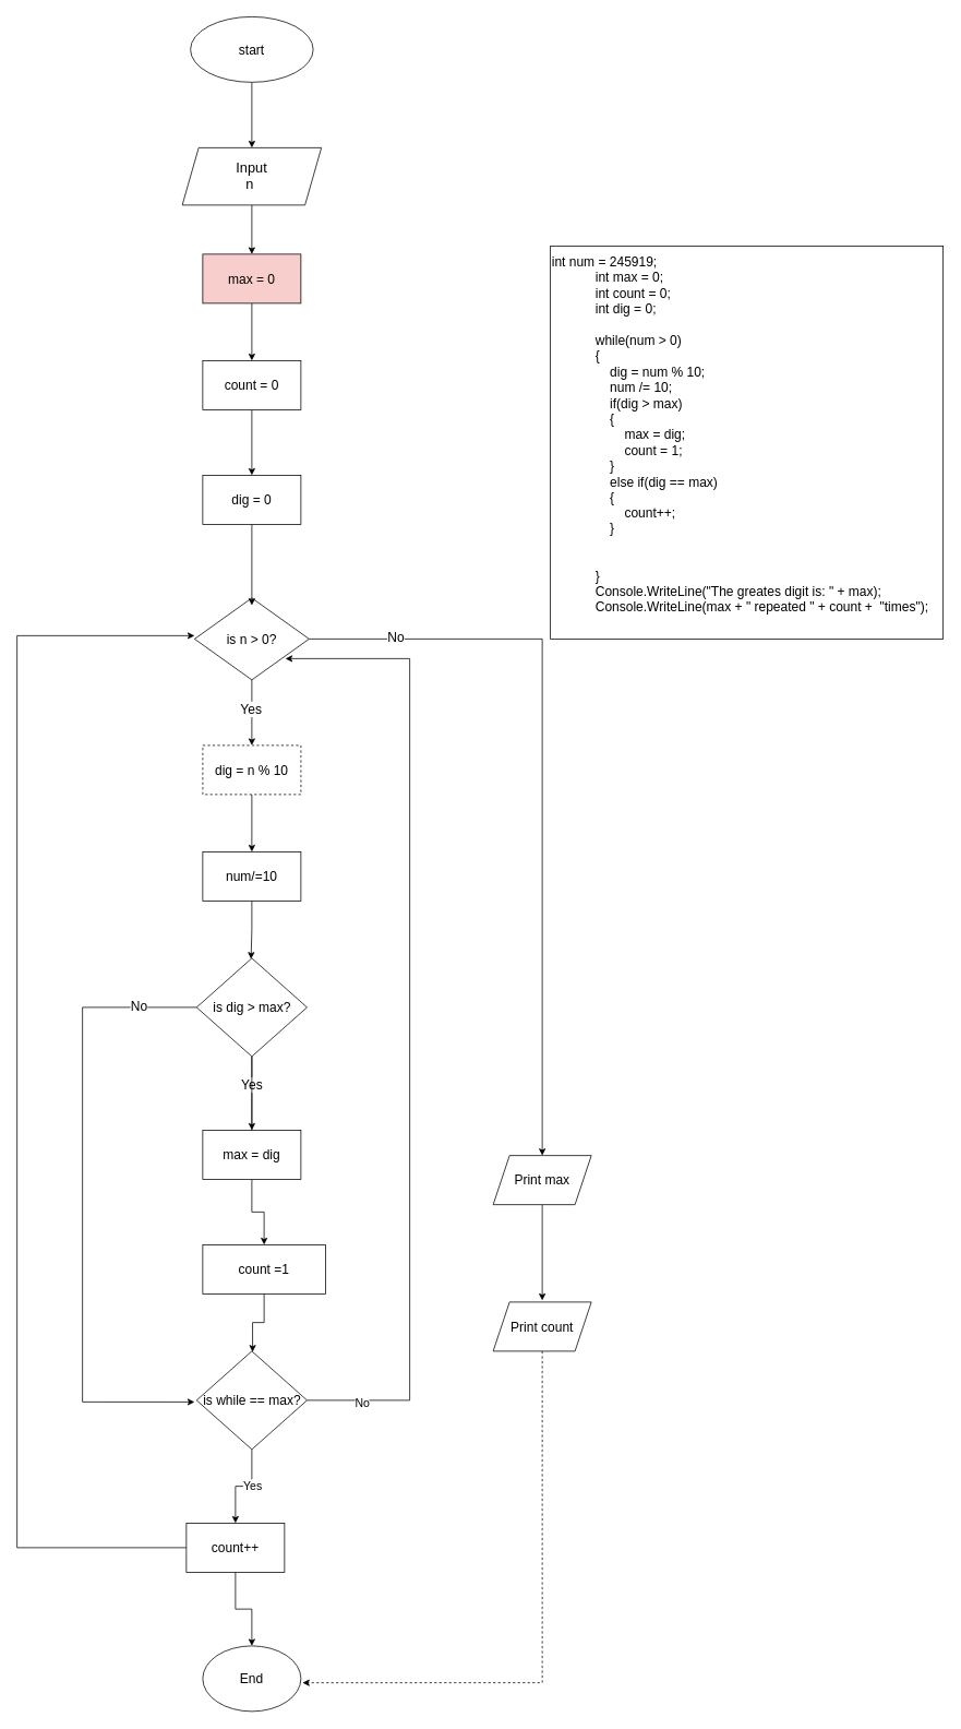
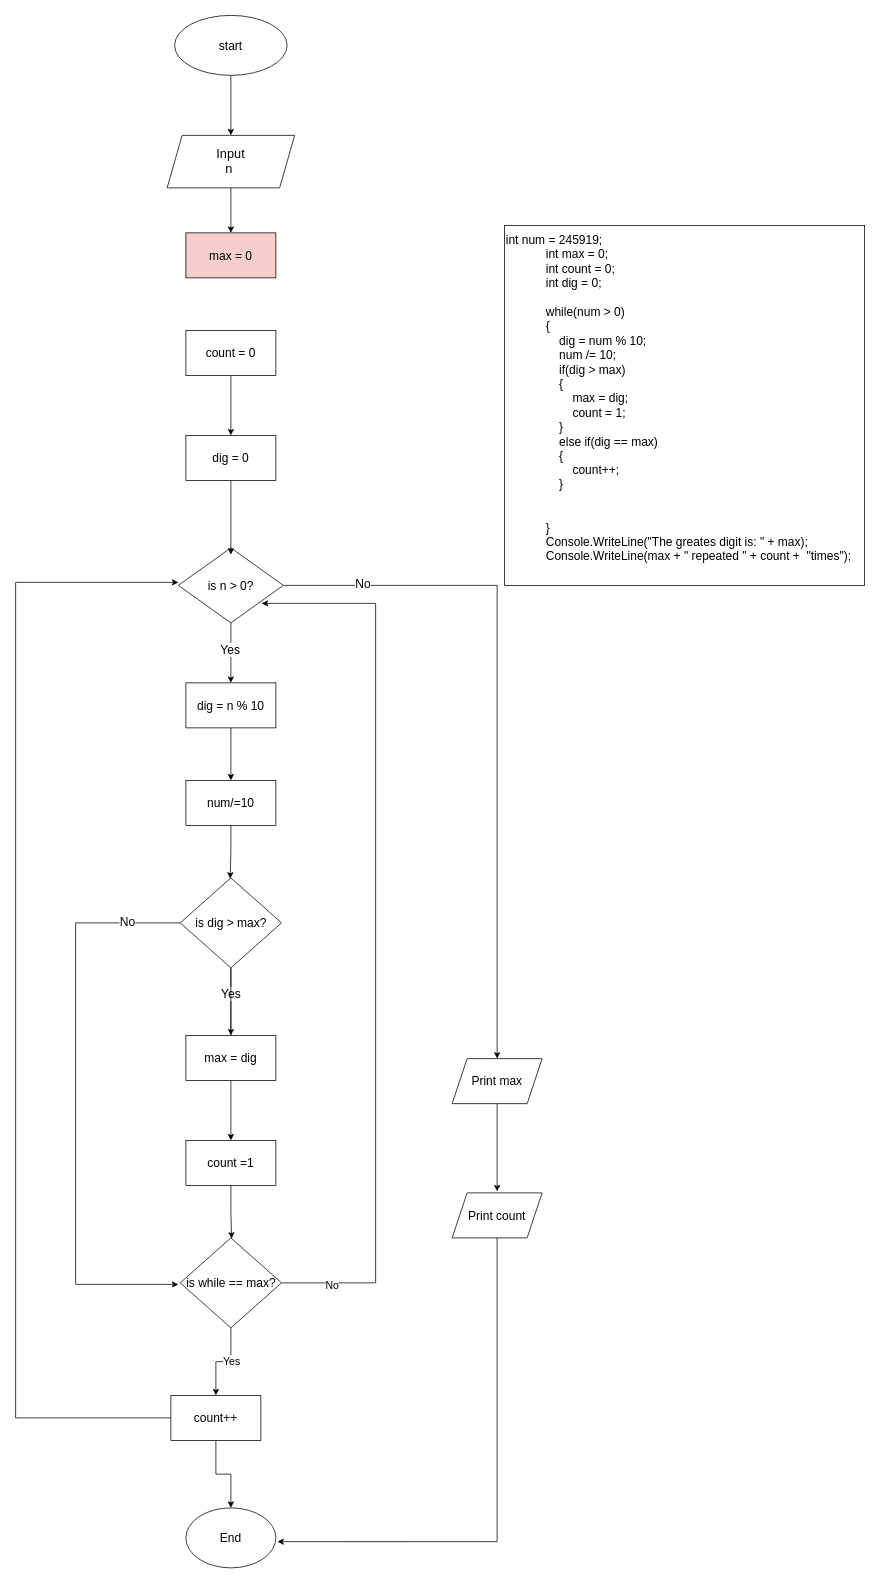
  <mxCell id="0" />
  <mxCell id="1" parent="0" />
  <mxCell id="2" style="edgeStyle=orthogonalEdgeStyle;rounded=0;orthogonalLoop=1;jettySize=auto;html=1;entryX=0.5;entryY=0;entryDx=0;entryDy=0;fontSize=17;" parent="1" source="3" target="5" edge="1"><mxGeometry relative="1" as="geometry" /></mxCell>
  <mxCell id="3" value="&lt;font style=&quot;font-size: 16px;&quot;&gt;start&lt;/font&gt;" style="ellipse;whiteSpace=wrap;html=1;" parent="1" vertex="1"><mxGeometry x="232" y="20" width="150" height="80" as="geometry" /></mxCell>
  <mxCell id="4" style="edgeStyle=orthogonalEdgeStyle;rounded=0;orthogonalLoop=1;jettySize=auto;html=1;entryX=0.5;entryY=0;entryDx=0;entryDy=0;fontSize=16;" parent="1" source="5" target="7" edge="1"><mxGeometry relative="1" as="geometry" /></mxCell>
  <mxCell id="5" value="&lt;font style=&quot;font-size: 17px;&quot;&gt;Input&lt;br&gt;n&amp;nbsp;&lt;/font&gt;" style="shape=parallelogram;perimeter=parallelogramPerimeter;whiteSpace=wrap;html=1;fixedSize=1;" parent="1" vertex="1"><mxGeometry x="222" y="180" width="170" height="70" as="geometry" /></mxCell>
- <mxCell id="6" style="edgeStyle=orthogonalEdgeStyle;rounded=0;orthogonalLoop=1;jettySize=auto;html=1;entryX=0.5;entryY=0;entryDx=0;entryDy=0;entryPerimeter=0;fontSize=14;" edge="1" parent="1" source="7" target="28"><mxGeometry relative="1" as="geometry" /></mxCell>
  <mxCell id="7" value="max = 0" style="rounded=0;whiteSpace=wrap;html=1;fontSize=16;fillColor=#f8cecc;" parent="1" vertex="1"><mxGeometry x="247" y="310" width="120" height="60" as="geometry" /></mxCell>
  <mxCell id="8" style="edgeStyle=orthogonalEdgeStyle;rounded=0;orthogonalLoop=1;jettySize=auto;html=1;entryX=0.5;entryY=0;entryDx=0;entryDy=0;fontSize=16;" parent="1" source="12" target="14" edge="1"><mxGeometry relative="1" as="geometry" /></mxCell>
  <mxCell id="9" value="Yes" style="edgeLabel;html=1;align=center;verticalAlign=middle;resizable=0;points=[];fontSize=16;" parent="8" vertex="1" connectable="0"><mxGeometry x="-0.133" y="-2" relative="1" as="geometry"><mxPoint as="offset" /></mxGeometry></mxCell>
  <mxCell id="10" style="edgeStyle=orthogonalEdgeStyle;rounded=0;orthogonalLoop=1;jettySize=auto;html=1;entryX=0.5;entryY=0;entryDx=0;entryDy=0;fontSize=16;" parent="1" source="12" target="21" edge="1"><mxGeometry relative="1" as="geometry" /></mxCell>
  <mxCell id="11" value="No" style="edgeLabel;html=1;align=center;verticalAlign=middle;resizable=0;points=[];fontSize=16;" parent="10" vertex="1" connectable="0"><mxGeometry x="-0.77" y="3" relative="1" as="geometry"><mxPoint as="offset" /></mxGeometry></mxCell>
  <mxCell id="12" value="is n &amp;gt; 0?" style="rhombus;whiteSpace=wrap;html=1;fontSize=16;" parent="1" vertex="1"><mxGeometry x="237" y="730" width="140" height="100" as="geometry" /></mxCell>
  <mxCell id="13" style="edgeStyle=orthogonalEdgeStyle;rounded=0;orthogonalLoop=1;jettySize=auto;html=1;entryX=0.5;entryY=0;entryDx=0;entryDy=0;entryPerimeter=0;fontSize=14;" edge="1" parent="1" source="14" target="31"><mxGeometry relative="1" as="geometry" /></mxCell>
- <mxCell id="14" value="dig = n % 10" style="rounded=0;whiteSpace=wrap;html=1;fontSize=16;dashed=1;" parent="1" vertex="1"><mxGeometry x="247" y="910" width="120" height="60" as="geometry" /></mxCell>
+ <mxCell id="14" value="dig = n % 10" style="rounded=0;whiteSpace=wrap;html=1;fontSize=16;" parent="1" vertex="1"><mxGeometry x="247" y="910" width="120" height="60" as="geometry" /></mxCell>
  <mxCell id="15" style="edgeStyle=orthogonalEdgeStyle;rounded=0;orthogonalLoop=1;jettySize=auto;html=1;entryX=0.5;entryY=0;entryDx=0;entryDy=0;entryPerimeter=0;fontSize=14;" edge="1" parent="1" source="16" target="33"><mxGeometry relative="1" as="geometry" /></mxCell>
  <mxCell id="16" value="max = dig" style="whiteSpace=wrap;html=1;fontSize=16;rounded=0;" parent="1" vertex="1"><mxGeometry x="247" y="1380" width="120" height="60" as="geometry" /></mxCell>
  <mxCell id="17" style="edgeStyle=orthogonalEdgeStyle;rounded=0;orthogonalLoop=1;jettySize=auto;html=1;entryX=0.5;entryY=0;entryDx=0;entryDy=0;fontSize=16;" parent="1" source="24" target="16" edge="1"><mxGeometry relative="1" as="geometry" /></mxCell>
  <mxCell id="18" value="Yes" style="edgeLabel;html=1;align=center;verticalAlign=middle;resizable=0;points=[];fontSize=16;" parent="17" vertex="1" connectable="0"><mxGeometry x="-0.25" y="-1" relative="1" as="geometry"><mxPoint as="offset" /></mxGeometry></mxCell>
  <mxCell id="19" value="End" style="ellipse;whiteSpace=wrap;html=1;fontSize=16;" parent="1" vertex="1"><mxGeometry x="247" y="2010" width="120" height="80" as="geometry" /></mxCell>
  <mxCell id="20" style="edgeStyle=orthogonalEdgeStyle;rounded=0;orthogonalLoop=1;jettySize=auto;html=1;entryX=0.5;entryY=-0.033;entryDx=0;entryDy=0;entryPerimeter=0;fontSize=14;" edge="1" parent="1" source="21" target="44"><mxGeometry relative="1" as="geometry" /></mxCell>
  <mxCell id="21" value="Print max" style="shape=parallelogram;perimeter=parallelogramPerimeter;whiteSpace=wrap;html=1;fixedSize=1;fontSize=16;" parent="1" vertex="1"><mxGeometry x="602" y="1411" width="120" height="60" as="geometry" /></mxCell>
  <mxCell id="22" style="edgeStyle=orthogonalEdgeStyle;rounded=0;orthogonalLoop=1;jettySize=auto;html=1;entryX=-0.019;entryY=0.517;entryDx=0;entryDy=0;entryPerimeter=0;fontSize=16;" edge="1" parent="1" source="24" target="39"><mxGeometry relative="1" as="geometry"><Array as="points"><mxPoint x="100" y="1230" /><mxPoint x="100" y="1712" /></Array></mxGeometry></mxCell>
  <mxCell id="23" value="No" style="edgeLabel;html=1;align=center;verticalAlign=middle;resizable=0;points=[];fontSize=16;" vertex="1" connectable="0" parent="22"><mxGeometry x="-0.809" y="-3" relative="1" as="geometry"><mxPoint x="1" as="offset" /></mxGeometry></mxCell>
  <mxCell id="24" value="is dig &amp;gt; max?" style="rhombus;whiteSpace=wrap;html=1;fontSize=16;" parent="1" vertex="1"><mxGeometry x="239.5" y="1170" width="135" height="120" as="geometry" /></mxCell>
  <mxCell id="25" value="" style="edgeStyle=orthogonalEdgeStyle;rounded=0;orthogonalLoop=1;jettySize=auto;html=1;fontSize=16;endArrow=none;" parent="1" source="16" target="24" edge="1"><mxGeometry relative="1" as="geometry"><mxPoint x="307" y="1454" as="sourcePoint" /><mxPoint x="342" y="1004" as="targetPoint" /></mxGeometry></mxCell>
  <mxCell id="26" value="&lt;div style=&quot;font-size: 16px;&quot;&gt;&lt;font style=&quot;font-size: 16px;&quot;&gt;int num = 245919;&lt;/font&gt;&lt;/div&gt;&lt;div style=&quot;font-size: 16px;&quot;&gt;&lt;font style=&quot;font-size: 16px;&quot;&gt;&amp;nbsp; &amp;nbsp; &amp;nbsp; &amp;nbsp; &amp;nbsp; &amp;nbsp; int max = 0;&lt;/font&gt;&lt;/div&gt;&lt;div style=&quot;font-size: 16px;&quot;&gt;&lt;font style=&quot;font-size: 16px;&quot;&gt;&amp;nbsp; &amp;nbsp; &amp;nbsp; &amp;nbsp; &amp;nbsp; &amp;nbsp; int count = 0;&lt;/font&gt;&lt;/div&gt;&lt;div style=&quot;font-size: 16px;&quot;&gt;&lt;font style=&quot;font-size: 16px;&quot;&gt;&amp;nbsp; &amp;nbsp; &amp;nbsp; &amp;nbsp; &amp;nbsp; &amp;nbsp; int dig = 0;&lt;/font&gt;&lt;/div&gt;&lt;div style=&quot;font-size: 16px;&quot;&gt;&lt;font style=&quot;font-size: 16px;&quot;&gt;&lt;br&gt;&lt;/font&gt;&lt;/div&gt;&lt;div style=&quot;font-size: 16px;&quot;&gt;&lt;font style=&quot;font-size: 16px;&quot;&gt;&amp;nbsp; &amp;nbsp; &amp;nbsp; &amp;nbsp; &amp;nbsp; &amp;nbsp; while(num &amp;gt; 0)&lt;/font&gt;&lt;/div&gt;&lt;div style=&quot;font-size: 16px;&quot;&gt;&lt;font style=&quot;font-size: 16px;&quot;&gt;&amp;nbsp; &amp;nbsp; &amp;nbsp; &amp;nbsp; &amp;nbsp; &amp;nbsp; {&lt;/font&gt;&lt;/div&gt;&lt;div style=&quot;font-size: 16px;&quot;&gt;&lt;font style=&quot;font-size: 16px;&quot;&gt;&amp;nbsp; &amp;nbsp; &amp;nbsp; &amp;nbsp; &amp;nbsp; &amp;nbsp; &amp;nbsp; &amp;nbsp; dig = num % 10;&lt;/font&gt;&lt;/div&gt;&lt;div style=&quot;font-size: 16px;&quot;&gt;&lt;font style=&quot;font-size: 16px;&quot;&gt;&amp;nbsp; &amp;nbsp; &amp;nbsp; &amp;nbsp; &amp;nbsp; &amp;nbsp; &amp;nbsp; &amp;nbsp; num /= 10;&lt;/font&gt;&lt;/div&gt;&lt;div style=&quot;font-size: 16px;&quot;&gt;&lt;font style=&quot;font-size: 16px;&quot;&gt;&amp;nbsp; &amp;nbsp; &amp;nbsp; &amp;nbsp; &amp;nbsp; &amp;nbsp; &amp;nbsp; &amp;nbsp; if(dig &amp;gt; max)&lt;/font&gt;&lt;/div&gt;&lt;div style=&quot;font-size: 16px;&quot;&gt;&lt;font style=&quot;font-size: 16px;&quot;&gt;&amp;nbsp; &amp;nbsp; &amp;nbsp; &amp;nbsp; &amp;nbsp; &amp;nbsp; &amp;nbsp; &amp;nbsp; {&lt;/font&gt;&lt;/div&gt;&lt;div style=&quot;font-size: 16px;&quot;&gt;&lt;font style=&quot;font-size: 16px;&quot;&gt;&amp;nbsp; &amp;nbsp; &amp;nbsp; &amp;nbsp; &amp;nbsp; &amp;nbsp; &amp;nbsp; &amp;nbsp; &amp;nbsp; &amp;nbsp; max = dig;&lt;/font&gt;&lt;/div&gt;&lt;div style=&quot;font-size: 16px;&quot;&gt;&lt;font style=&quot;font-size: 16px;&quot;&gt;&amp;nbsp; &amp;nbsp; &amp;nbsp; &amp;nbsp; &amp;nbsp; &amp;nbsp; &amp;nbsp; &amp;nbsp; &amp;nbsp; &amp;nbsp; count = 1;&lt;/font&gt;&lt;/div&gt;&lt;div style=&quot;font-size: 16px;&quot;&gt;&lt;font style=&quot;font-size: 16px;&quot;&gt;&amp;nbsp; &amp;nbsp; &amp;nbsp; &amp;nbsp; &amp;nbsp; &amp;nbsp; &amp;nbsp; &amp;nbsp; }&lt;/font&gt;&lt;/div&gt;&lt;div style=&quot;font-size: 16px;&quot;&gt;&lt;font style=&quot;font-size: 16px;&quot;&gt;&amp;nbsp; &amp;nbsp; &amp;nbsp; &amp;nbsp; &amp;nbsp; &amp;nbsp; &amp;nbsp; &amp;nbsp; else if(dig == max)&lt;/font&gt;&lt;/div&gt;&lt;div style=&quot;font-size: 16px;&quot;&gt;&lt;font style=&quot;font-size: 16px;&quot;&gt;&amp;nbsp; &amp;nbsp; &amp;nbsp; &amp;nbsp; &amp;nbsp; &amp;nbsp; &amp;nbsp; &amp;nbsp; {&lt;/font&gt;&lt;/div&gt;&lt;div style=&quot;font-size: 16px;&quot;&gt;&lt;font style=&quot;font-size: 16px;&quot;&gt;&amp;nbsp; &amp;nbsp; &amp;nbsp; &amp;nbsp; &amp;nbsp; &amp;nbsp; &amp;nbsp; &amp;nbsp; &amp;nbsp; &amp;nbsp; count++;&lt;/font&gt;&lt;/div&gt;&lt;div style=&quot;font-size: 16px;&quot;&gt;&lt;font style=&quot;font-size: 16px;&quot;&gt;&amp;nbsp; &amp;nbsp; &amp;nbsp; &amp;nbsp; &amp;nbsp; &amp;nbsp; &amp;nbsp; &amp;nbsp; }&lt;/font&gt;&lt;/div&gt;&lt;div style=&quot;font-size: 16px;&quot;&gt;&lt;font style=&quot;font-size: 16px;&quot;&gt;&lt;br&gt;&lt;/font&gt;&lt;/div&gt;&lt;div style=&quot;font-size: 16px;&quot;&gt;&lt;font style=&quot;font-size: 16px;&quot;&gt;&amp;nbsp; &amp;nbsp; &amp;nbsp; &amp;nbsp; &amp;nbsp; &amp;nbsp;&amp;nbsp;&lt;/font&gt;&lt;/div&gt;&lt;div style=&quot;font-size: 16px;&quot;&gt;&lt;font style=&quot;font-size: 16px;&quot;&gt;&amp;nbsp; &amp;nbsp; &amp;nbsp; &amp;nbsp; &amp;nbsp; &amp;nbsp; }&lt;/font&gt;&lt;/div&gt;&lt;div style=&quot;font-size: 16px;&quot;&gt;&lt;font style=&quot;font-size: 16px;&quot;&gt;&amp;nbsp; &amp;nbsp; &amp;nbsp; &amp;nbsp; &amp;nbsp; &amp;nbsp; Console.WriteLine(&quot;The greates digit is: &quot; + max);&lt;/font&gt;&lt;/div&gt;&lt;div style=&quot;font-size: 16px;&quot;&gt;&lt;font style=&quot;font-size: 16px;&quot;&gt;&amp;nbsp; &amp;nbsp; &amp;nbsp; &amp;nbsp; &amp;nbsp; &amp;nbsp; Console.WriteLine(max + &quot; repeated &quot; + count +&amp;nbsp; &quot;times&quot;);&lt;/font&gt;&lt;/div&gt;&lt;div style=&quot;font-size: 16px;&quot;&gt;&lt;br&gt;&lt;/div&gt;" style="whiteSpace=wrap;html=1;aspect=fixed;align=left;" vertex="1" parent="1"><mxGeometry x="672" y="300" width="480" height="480" as="geometry" /></mxCell>
  <mxCell id="27" style="edgeStyle=orthogonalEdgeStyle;rounded=0;orthogonalLoop=1;jettySize=auto;html=1;entryX=0.5;entryY=0;entryDx=0;entryDy=0;entryPerimeter=0;fontSize=14;" edge="1" parent="1" source="28" target="34"><mxGeometry relative="1" as="geometry" /></mxCell>
  <mxCell id="28" value="count = 0" style="rounded=0;whiteSpace=wrap;html=1;fontSize=16;" vertex="1" parent="1"><mxGeometry x="247" y="440" width="120" height="60" as="geometry" /></mxCell>
  <mxCell id="29" style="edgeStyle=orthogonalEdgeStyle;rounded=0;orthogonalLoop=1;jettySize=auto;html=1;entryX=0.5;entryY=0.09;entryDx=0;entryDy=0;entryPerimeter=0;fontSize=14;" edge="1" parent="1" source="34" target="12"><mxGeometry relative="1" as="geometry" /></mxCell>
  <mxCell id="30" style="edgeStyle=orthogonalEdgeStyle;rounded=0;orthogonalLoop=1;jettySize=auto;html=1;entryX=0.493;entryY=0.008;entryDx=0;entryDy=0;entryPerimeter=0;fontSize=14;" edge="1" parent="1" source="31" target="24"><mxGeometry relative="1" as="geometry" /></mxCell>
  <mxCell id="31" value="num/=10" style="rounded=0;whiteSpace=wrap;html=1;fontSize=16;" vertex="1" parent="1"><mxGeometry x="247" y="1040" width="120" height="60" as="geometry" /></mxCell>
  <mxCell id="32" style="edgeStyle=orthogonalEdgeStyle;rounded=0;orthogonalLoop=1;jettySize=auto;html=1;entryX=0.507;entryY=0.008;entryDx=0;entryDy=0;entryPerimeter=0;fontSize=14;" edge="1" parent="1" source="33" target="39"><mxGeometry relative="1" as="geometry" /></mxCell>
- <mxCell id="33" value="count =1" style="whiteSpace=wrap;html=1;fontSize=16;rounded=0;" vertex="1" parent="1"><mxGeometry x="247" y="1520" width="150" height="60" as="geometry" /></mxCell>
+ <mxCell id="33" value="count =1" style="whiteSpace=wrap;html=1;fontSize=16;rounded=0;" vertex="1" parent="1"><mxGeometry x="247" y="1520" width="120" height="60" as="geometry" /></mxCell>
  <mxCell id="34" value="dig = 0" style="rounded=0;whiteSpace=wrap;html=1;fontSize=16;" vertex="1" parent="1"><mxGeometry x="247" y="580" width="120" height="60" as="geometry" /></mxCell>
  <mxCell id="35" style="edgeStyle=orthogonalEdgeStyle;rounded=0;orthogonalLoop=1;jettySize=auto;html=1;entryX=0.5;entryY=0;entryDx=0;entryDy=0;entryPerimeter=0;fontSize=14;" edge="1" parent="1" source="39" target="42"><mxGeometry relative="1" as="geometry" /></mxCell>
  <mxCell id="36" value="Yes" style="edgeLabel;html=1;align=center;verticalAlign=middle;resizable=0;points=[];fontSize=14;" vertex="1" connectable="0" parent="35"><mxGeometry x="-0.178" y="-1" relative="1" as="geometry"><mxPoint as="offset" /></mxGeometry></mxCell>
  <mxCell id="37" style="edgeStyle=orthogonalEdgeStyle;rounded=0;orthogonalLoop=1;jettySize=auto;html=1;fontSize=14;entryX=0.793;entryY=0.74;entryDx=0;entryDy=0;entryPerimeter=0;" edge="1" parent="1" source="39" target="12"><mxGeometry relative="1" as="geometry"><mxPoint x="500" y="890" as="targetPoint" /><Array as="points"><mxPoint x="500" y="1710" /><mxPoint x="500" y="804" /></Array></mxGeometry></mxCell>
  <mxCell id="38" value="No" style="edgeLabel;html=1;align=center;verticalAlign=middle;resizable=0;points=[];fontSize=14;" vertex="1" connectable="0" parent="37"><mxGeometry x="-0.886" y="-2" relative="1" as="geometry"><mxPoint as="offset" /></mxGeometry></mxCell>
  <mxCell id="39" value="is while == max?" style="rhombus;whiteSpace=wrap;html=1;fontSize=16;" vertex="1" parent="1"><mxGeometry x="239.5" y="1650" width="135" height="120" as="geometry" /></mxCell>
  <mxCell id="40" style="edgeStyle=orthogonalEdgeStyle;rounded=0;orthogonalLoop=1;jettySize=auto;html=1;entryX=0.5;entryY=0;entryDx=0;entryDy=0;entryPerimeter=0;fontSize=14;" edge="1" parent="1" source="42" target="19"><mxGeometry relative="1" as="geometry" /></mxCell>
  <mxCell id="41" style="edgeStyle=orthogonalEdgeStyle;rounded=0;orthogonalLoop=1;jettySize=auto;html=1;entryX=0;entryY=0.46;entryDx=0;entryDy=0;entryPerimeter=0;fontSize=16;" edge="1" parent="1" source="42" target="12"><mxGeometry relative="1" as="geometry"><Array as="points"><mxPoint x="20" y="1890" /><mxPoint x="20" y="776" /></Array></mxGeometry></mxCell>
  <mxCell id="42" value="count++" style="whiteSpace=wrap;html=1;fontSize=16;rounded=0;" vertex="1" parent="1"><mxGeometry x="227" y="1860" width="120" height="60" as="geometry" /></mxCell>
- <mxCell id="43" style="edgeStyle=orthogonalEdgeStyle;rounded=0;orthogonalLoop=1;jettySize=auto;html=1;entryX=1.017;entryY=0.563;entryDx=0;entryDy=0;entryPerimeter=0;fontSize=14;dashed=1;" edge="1" parent="1" source="44" target="19"><mxGeometry relative="1" as="geometry"><Array as="points"><mxPoint x="662" y="2055" /></Array></mxGeometry></mxCell>
+ <mxCell id="43" style="edgeStyle=orthogonalEdgeStyle;rounded=0;orthogonalLoop=1;jettySize=auto;html=1;entryX=1.017;entryY=0.563;entryDx=0;entryDy=0;entryPerimeter=0;fontSize=14;" edge="1" parent="1" source="44" target="19"><mxGeometry relative="1" as="geometry"><Array as="points"><mxPoint x="662" y="2055" /></Array></mxGeometry></mxCell>
  <mxCell id="44" value="Print count" style="shape=parallelogram;perimeter=parallelogramPerimeter;whiteSpace=wrap;html=1;fixedSize=1;fontSize=16;" vertex="1" parent="1"><mxGeometry x="602" y="1590" width="120" height="60" as="geometry" /></mxCell>
